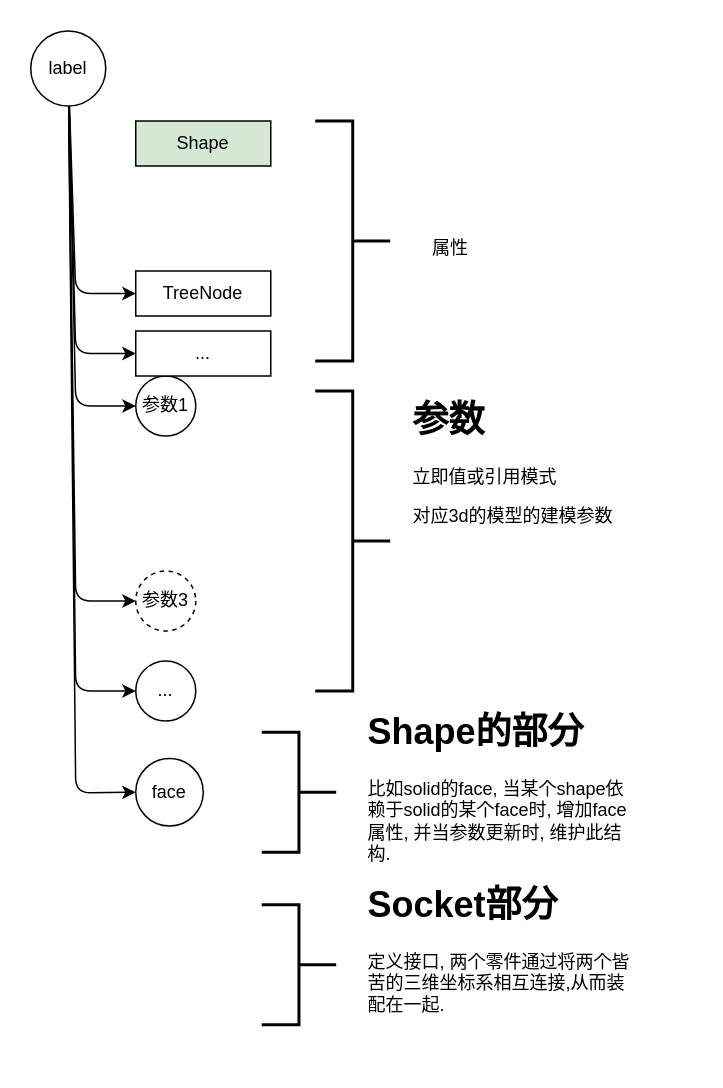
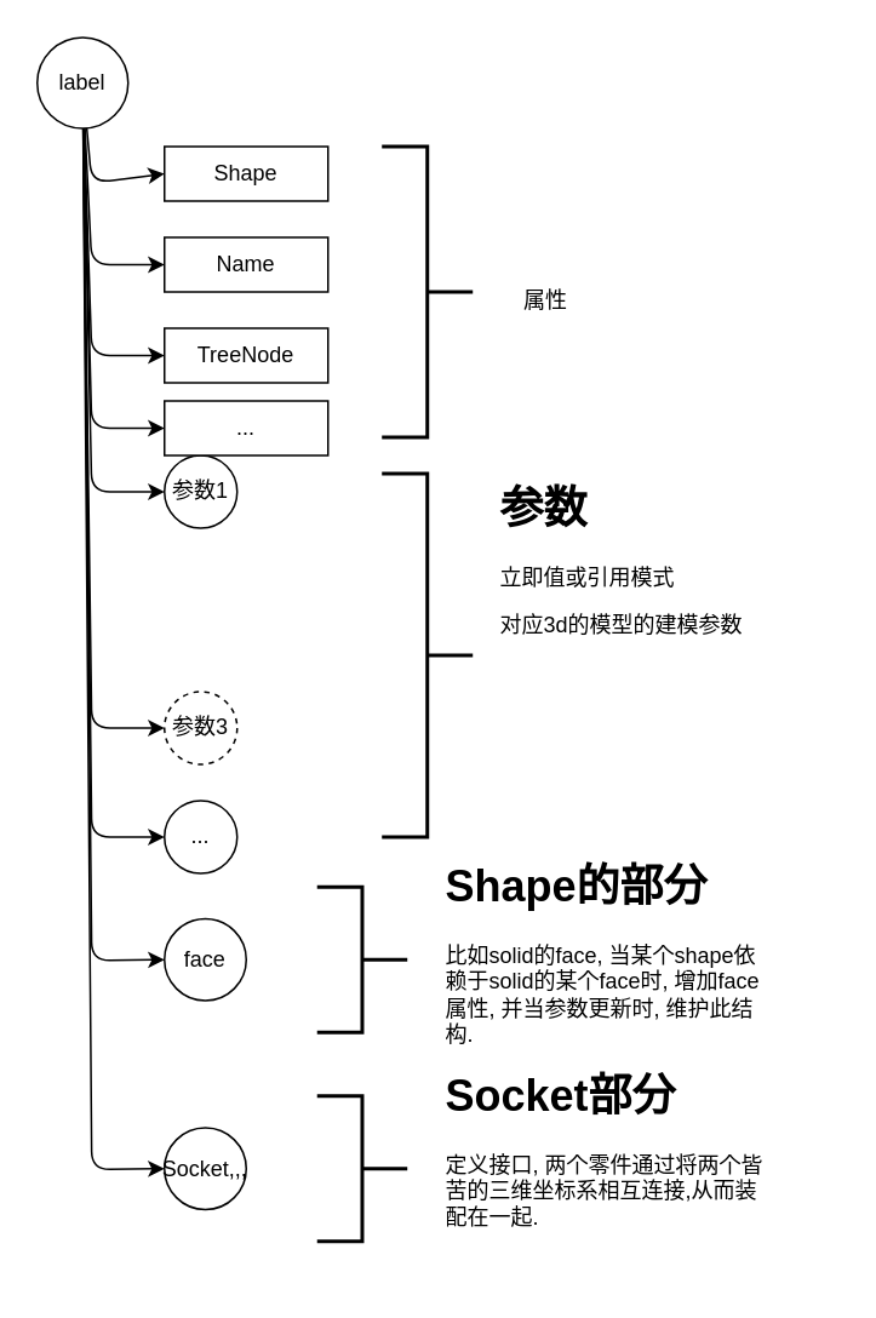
  <mxCell id="0" />
  <mxCell id="1" parent="0" />
+ <mxCell id="2" style="edgeStyle=none;html=1;entryX=0;entryY=0.5;entryDx=0;entryDy=0;" parent="1" source="11" target="12" edge="1"><mxGeometry relative="1" as="geometry"><Array as="points"><mxPoint x="50" y="100" /></Array></mxGeometry></mxCell>
+ <mxCell id="3" style="edgeStyle=none;html=1;entryX=0;entryY=0.5;entryDx=0;entryDy=0;" parent="1" source="11" target="13" edge="1"><mxGeometry relative="1" as="geometry"><Array as="points"><mxPoint x="50" y="145" /></Array></mxGeometry></mxCell>
  <mxCell id="4" style="edgeStyle=none;html=1;entryX=0;entryY=0.5;entryDx=0;entryDy=0;" parent="1" source="11" target="14" edge="1"><mxGeometry relative="1" as="geometry"><Array as="points"><mxPoint x="50" y="195" /></Array></mxGeometry></mxCell>
  <mxCell id="5" style="edgeStyle=none;html=1;entryX=0;entryY=0.5;entryDx=0;entryDy=0;" parent="1" source="11" target="15" edge="1"><mxGeometry relative="1" as="geometry"><Array as="points"><mxPoint x="50" y="270" /></Array></mxGeometry></mxCell>
  <mxCell id="6" style="edgeStyle=none;html=1;entryX=0;entryY=0.5;entryDx=0;entryDy=0;" parent="1" source="11" target="16" edge="1"><mxGeometry relative="1" as="geometry"><Array as="points"><mxPoint x="50" y="400" /></Array></mxGeometry></mxCell>
  <mxCell id="7" style="edgeStyle=none;html=1;entryX=0;entryY=0.5;entryDx=0;entryDy=0;" parent="1" source="11" target="17" edge="1"><mxGeometry relative="1" as="geometry"><Array as="points"><mxPoint x="50" y="460" /></Array></mxGeometry></mxCell>
  <mxCell id="8" style="edgeStyle=none;html=1;entryX=0;entryY=0.5;entryDx=0;entryDy=0;" parent="1" source="11" target="18" edge="1"><mxGeometry relative="1" as="geometry"><Array as="points"><mxPoint x="50" y="235" /></Array></mxGeometry></mxCell>
  <mxCell id="9" style="edgeStyle=none;html=1;entryX=0;entryY=0.5;entryDx=0;entryDy=0;" parent="1" source="11" target="23" edge="1"><mxGeometry relative="1" as="geometry"><Array as="points"><mxPoint x="50" y="528" /></Array></mxGeometry></mxCell>
+ <mxCell id="10" style="edgeStyle=none;html=1;entryX=0;entryY=0.5;entryDx=0;entryDy=0;" edge="1" parent="1" source="11" target="26"><mxGeometry relative="1" as="geometry"><Array as="points"><mxPoint x="50" y="643" /></Array></mxGeometry></mxCell>
  <mxCell id="11" value="label" style="ellipse;whiteSpace=wrap;html=1;aspect=fixed;" parent="1" vertex="1"><mxGeometry x="20" y="20" width="50" height="50" as="geometry" /></mxCell>
- <mxCell id="12" value="Shape" style="rounded=0;whiteSpace=wrap;html=1;fillColor=#d5e8d4;" parent="1" vertex="1"><mxGeometry x="90" y="80" width="90" height="30" as="geometry" /></mxCell>
+ <mxCell id="12" value="Shape" style="rounded=0;whiteSpace=wrap;html=1;" parent="1" vertex="1"><mxGeometry x="90" y="80" width="90" height="30" as="geometry" /></mxCell>
+ <mxCell id="13" value="Name" style="rounded=0;whiteSpace=wrap;html=1;" parent="1" vertex="1"><mxGeometry x="90" y="130" width="90" height="30" as="geometry" /></mxCell>
  <mxCell id="14" value="TreeNode" style="rounded=0;whiteSpace=wrap;html=1;" parent="1" vertex="1"><mxGeometry x="90" y="180" width="90" height="30" as="geometry" /></mxCell>
  <mxCell id="15" value="参数1" style="ellipse;whiteSpace=wrap;html=1;aspect=fixed;" parent="1" vertex="1"><mxGeometry x="90" y="250" width="40" height="40" as="geometry" /></mxCell>
  <mxCell id="16" value="参数3" style="ellipse;whiteSpace=wrap;html=1;aspect=fixed;dashed=1;" parent="1" vertex="1"><mxGeometry x="90" y="380" width="40" height="40" as="geometry" /></mxCell>
  <mxCell id="17" value="..." style="ellipse;whiteSpace=wrap;html=1;aspect=fixed;" parent="1" vertex="1"><mxGeometry x="90" y="440" width="40" height="40" as="geometry" /></mxCell>
  <mxCell id="18" value="..." style="rounded=0;whiteSpace=wrap;html=1;" parent="1" vertex="1"><mxGeometry x="90" y="220" width="90" height="30" as="geometry" /></mxCell>
  <mxCell id="19" value="" style="strokeWidth=2;html=1;shape=mxgraph.flowchart.annotation_2;align=left;labelPosition=right;pointerEvents=1;rotation=-180;" parent="1" vertex="1"><mxGeometry x="209.65" y="80" width="50" height="160" as="geometry" /></mxCell>
  <mxCell id="20" value="属性" style="text;html=1;strokeColor=none;fillColor=none;align=center;verticalAlign=middle;whiteSpace=wrap;rounded=0;" parent="1" vertex="1"><mxGeometry x="269.83" y="150" width="60" height="30" as="geometry" /></mxCell>
  <mxCell id="21" value="" style="strokeWidth=2;html=1;shape=mxgraph.flowchart.annotation_2;align=left;labelPosition=right;pointerEvents=1;rotation=-180;" parent="1" vertex="1"><mxGeometry x="209.65" y="260" width="50" height="200" as="geometry" /></mxCell>
  <mxCell id="22" value="&lt;h1&gt;参数&amp;nbsp;&lt;/h1&gt;&lt;div&gt;立即值或引用模式&lt;/div&gt;&lt;p&gt;对应3d的模型的建模参数&lt;/p&gt;" style="text;html=1;strokeColor=none;fillColor=none;spacing=5;spacingTop=-20;whiteSpace=wrap;overflow=hidden;rounded=0;" parent="1" vertex="1"><mxGeometry x="270" y="260" width="190" height="120" as="geometry" /></mxCell>
  <mxCell id="23" value="face" style="ellipse;whiteSpace=wrap;html=1;aspect=fixed;" parent="1" vertex="1"><mxGeometry x="90" y="505" width="45" height="45" as="geometry" /></mxCell>
  <mxCell id="24" value="" style="strokeWidth=2;html=1;shape=mxgraph.flowchart.annotation_2;align=left;labelPosition=right;pointerEvents=1;rotation=-180;" parent="1" vertex="1"><mxGeometry x="174" y="487.5" width="49.65" height="80" as="geometry" /></mxCell>
  <mxCell id="25" value="&lt;h1&gt;Shape的部分&amp;nbsp;&lt;/h1&gt;&lt;div&gt;比如solid的face, 当某个shape依赖于solid的某个face时, 增加face属性, 并当参数更新时, 维护此结构.&lt;/div&gt;" style="text;html=1;strokeColor=none;fillColor=none;spacing=5;spacingTop=-20;whiteSpace=wrap;overflow=hidden;rounded=0;" parent="1" vertex="1"><mxGeometry x="240" y="467.5" width="190" height="120" as="geometry" /></mxCell>
+ <mxCell id="26" value="Socket,,," style="ellipse;whiteSpace=wrap;html=1;aspect=fixed;" vertex="1" parent="1"><mxGeometry x="90" y="620" width="45" height="45" as="geometry" /></mxCell>
  <mxCell id="27" value="" style="strokeWidth=2;html=1;shape=mxgraph.flowchart.annotation_2;align=left;labelPosition=right;pointerEvents=1;rotation=-180;" vertex="1" parent="1"><mxGeometry x="174" y="602.5" width="49.65" height="80" as="geometry" /></mxCell>
  <mxCell id="28" value="&lt;h1&gt;Socket部分&lt;/h1&gt;&lt;div&gt;定义接口, 两个零件通过将两个皆苦的三维坐标系相互连接,从而装配在一起.&lt;/div&gt;" style="text;html=1;strokeColor=none;fillColor=none;spacing=5;spacingTop=-20;whiteSpace=wrap;overflow=hidden;rounded=0;" vertex="1" parent="1"><mxGeometry x="240" y="582.5" width="190" height="120" as="geometry" /></mxCell>
